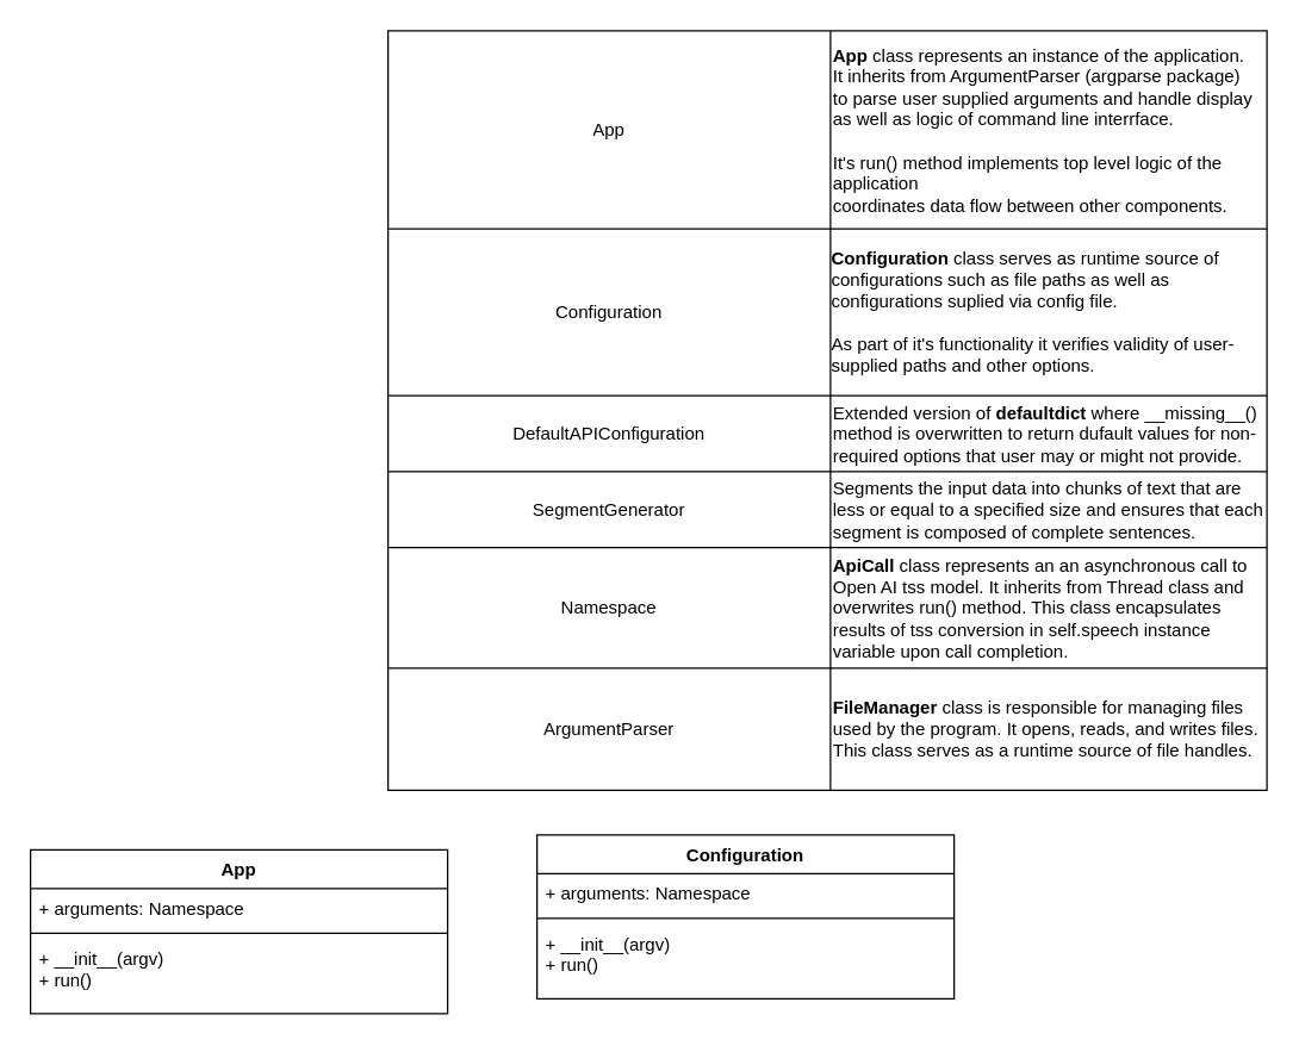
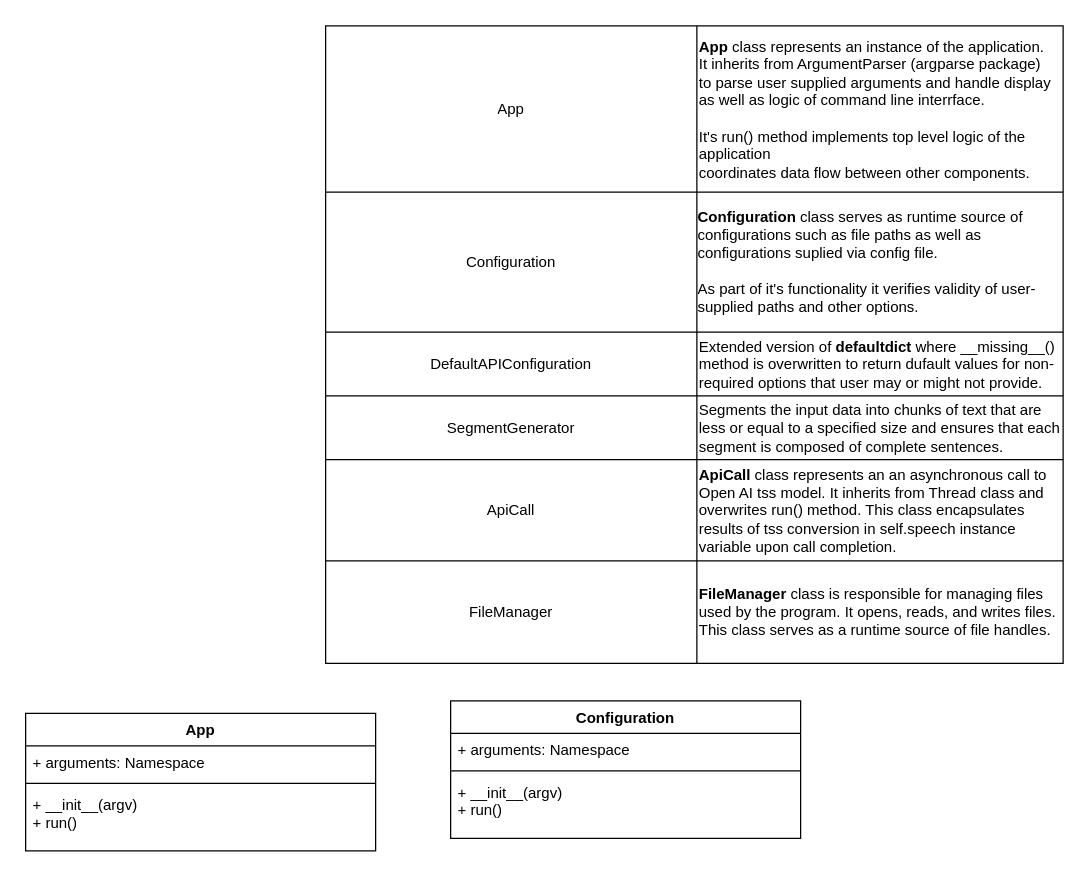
  <mxCell id="0" />
  <mxCell id="1" parent="0" />
  <mxCell id="2" value="App&lt;br&gt;" style="swimlane;fontStyle=1;align=center;verticalAlign=top;childLayout=stackLayout;horizontal=1;startSize=26;horizontalStack=0;resizeParent=1;resizeParentMax=0;resizeLast=0;collapsible=1;marginBottom=0;whiteSpace=wrap;html=1;" parent="1" vertex="1"><mxGeometry x="20" y="570" width="280" height="110" as="geometry" /></mxCell>
  <mxCell id="3" value="+ arguments: Namespace" style="text;strokeColor=none;fillColor=none;align=left;verticalAlign=top;spacingLeft=4;spacingRight=4;overflow=hidden;rotatable=0;points=[[0,0.5],[1,0.5]];portConstraint=eastwest;whiteSpace=wrap;html=1;" parent="2" vertex="1"><mxGeometry y="26" width="280" height="26" as="geometry" /></mxCell>
  <mxCell id="4" value="" style="line;strokeWidth=1;fillColor=none;align=left;verticalAlign=middle;spacingTop=-1;spacingLeft=3;spacingRight=3;rotatable=0;labelPosition=right;points=[];portConstraint=eastwest;strokeColor=inherit;" parent="2" vertex="1"><mxGeometry y="52" width="280" height="8" as="geometry" /></mxCell>
  <mxCell id="5" value="+ __init__(argv)&lt;br&gt;+ run()" style="text;strokeColor=none;fillColor=none;align=left;verticalAlign=top;spacingLeft=4;spacingRight=4;overflow=hidden;rotatable=0;points=[[0,0.5],[1,0.5]];portConstraint=eastwest;whiteSpace=wrap;html=1;" parent="2" vertex="1"><mxGeometry y="60" width="280" height="50" as="geometry" /></mxCell>
  <mxCell id="6" value="Configuration" style="swimlane;fontStyle=1;align=center;verticalAlign=top;childLayout=stackLayout;horizontal=1;startSize=26;horizontalStack=0;resizeParent=1;resizeParentMax=0;resizeLast=0;collapsible=1;marginBottom=0;whiteSpace=wrap;html=1;" parent="1" vertex="1"><mxGeometry x="360" y="560" width="280" height="110" as="geometry" /></mxCell>
  <mxCell id="7" value="+ arguments: Namespace" style="text;strokeColor=none;fillColor=none;align=left;verticalAlign=top;spacingLeft=4;spacingRight=4;overflow=hidden;rotatable=0;points=[[0,0.5],[1,0.5]];portConstraint=eastwest;whiteSpace=wrap;html=1;" parent="6" vertex="1"><mxGeometry y="26" width="280" height="26" as="geometry" /></mxCell>
  <mxCell id="8" value="" style="line;strokeWidth=1;fillColor=none;align=left;verticalAlign=middle;spacingTop=-1;spacingLeft=3;spacingRight=3;rotatable=0;labelPosition=right;points=[];portConstraint=eastwest;strokeColor=inherit;" parent="6" vertex="1"><mxGeometry y="52" width="280" height="8" as="geometry" /></mxCell>
  <mxCell id="9" value="+ __init__(argv)&lt;br&gt;+ run()" style="text;strokeColor=none;fillColor=none;align=left;verticalAlign=top;spacingLeft=4;spacingRight=4;overflow=hidden;rotatable=0;points=[[0,0.5],[1,0.5]];portConstraint=eastwest;whiteSpace=wrap;html=1;" parent="6" vertex="1"><mxGeometry y="60" width="280" height="50" as="geometry" /></mxCell>
  <mxCell id="10" value="" style="shape=table;startSize=0;container=1;collapsible=0;childLayout=tableLayout;" parent="1" vertex="1"><mxGeometry x="260" y="20" width="590" height="510" as="geometry" /></mxCell>
  <mxCell id="11" value="" style="shape=tableRow;horizontal=0;startSize=0;swimlaneHead=0;swimlaneBody=0;strokeColor=inherit;top=0;left=0;bottom=0;right=0;collapsible=0;dropTarget=0;fillColor=none;points=[[0,0.5],[1,0.5]];portConstraint=eastwest;" parent="10" vertex="1"><mxGeometry width="590" height="133" as="geometry" /></mxCell>
  <mxCell id="12" value="App" style="shape=partialRectangle;html=1;whiteSpace=wrap;connectable=0;strokeColor=inherit;overflow=hidden;fillColor=none;top=0;left=0;bottom=0;right=0;pointerEvents=1;" parent="11" vertex="1"><mxGeometry width="297" height="133" as="geometry"><mxRectangle width="297" height="133" as="alternateBounds" /></mxGeometry></mxCell>
  <mxCell id="13" value="&lt;b style=&quot;border-color: var(--border-color);&quot;&gt;App&lt;/b&gt;&amp;nbsp;class represents an instance of the application.&lt;br style=&quot;border-color: var(--border-color);&quot;&gt;&lt;span style=&quot;&quot;&gt;It inherits from ArgumentParser (argparse package)&lt;/span&gt;&lt;br style=&quot;border-color: var(--border-color);&quot;&gt;&lt;span style=&quot;&quot;&gt;to parse user supplied arguments and handle display&lt;/span&gt;&lt;br style=&quot;border-color: var(--border-color);&quot;&gt;&lt;span style=&quot;&quot;&gt;as well as logic of command line interrface.&amp;nbsp;&lt;/span&gt;&lt;br style=&quot;border-color: var(--border-color);&quot;&gt;&lt;div style=&quot;border-color: var(--border-color);&quot;&gt;&lt;br style=&quot;border-color: var(--border-color);&quot;&gt;&lt;/div&gt;&lt;span style=&quot;&quot;&gt;It's run() method implements top level logic of the application&amp;nbsp;&lt;/span&gt;&lt;br style=&quot;border-color: var(--border-color);&quot;&gt;&lt;span style=&quot;&quot;&gt;coordinates data flow between other components.&amp;nbsp;&lt;/span&gt;" style="shape=partialRectangle;html=1;whiteSpace=wrap;connectable=0;strokeColor=inherit;overflow=hidden;fillColor=none;top=0;left=0;bottom=0;right=0;pointerEvents=1;align=left;" parent="11" vertex="1"><mxGeometry x="297" width="293" height="133" as="geometry"><mxRectangle width="293" height="133" as="alternateBounds" /></mxGeometry></mxCell>
  <mxCell id="14" value="" style="shape=tableRow;horizontal=0;startSize=0;swimlaneHead=0;swimlaneBody=0;strokeColor=inherit;top=0;left=0;bottom=0;right=0;collapsible=0;dropTarget=0;fillColor=none;points=[[0,0.5],[1,0.5]];portConstraint=eastwest;" parent="10" vertex="1"><mxGeometry y="133" width="590" height="112" as="geometry" /></mxCell>
  <mxCell id="15" value="Configuration" style="shape=partialRectangle;html=1;whiteSpace=wrap;connectable=0;strokeColor=inherit;overflow=hidden;fillColor=none;top=0;left=0;bottom=0;right=0;pointerEvents=1;" parent="14" vertex="1"><mxGeometry width="297" height="112" as="geometry"><mxRectangle width="297" height="112" as="alternateBounds" /></mxGeometry></mxCell>
  <mxCell id="16" value="&lt;div style=&quot;border-color: var(--border-color); text-align: left;&quot;&gt;&lt;b style=&quot;border-color: var(--border-color);&quot;&gt;Configuration&lt;/b&gt;&amp;nbsp;class serves as runtime source of configurations&amp;nbsp;&lt;span style=&quot;background-color: initial;&quot;&gt;such as file paths as well as configurations suplied via config file.&lt;/span&gt;&lt;/div&gt;&lt;div style=&quot;border-color: var(--border-color); text-align: left;&quot;&gt;&lt;br style=&quot;border-color: var(--border-color);&quot;&gt;&lt;/div&gt;&lt;div style=&quot;border-color: var(--border-color); text-align: left;&quot;&gt;&lt;span style=&quot;border-color: var(--border-color); background-color: initial;&quot;&gt;As part of it's functionality it verifies validity of user-supplied paths&amp;nbsp;&lt;/span&gt;&lt;span style=&quot;background-color: initial;&quot;&gt;and other options.&lt;/span&gt;&lt;/div&gt;" style="shape=partialRectangle;html=1;whiteSpace=wrap;connectable=0;strokeColor=inherit;overflow=hidden;fillColor=none;top=0;left=0;bottom=0;right=0;pointerEvents=1;" parent="14" vertex="1"><mxGeometry x="297" width="293" height="112" as="geometry"><mxRectangle width="293" height="112" as="alternateBounds" /></mxGeometry></mxCell>
  <mxCell id="17" value="" style="shape=tableRow;horizontal=0;startSize=0;swimlaneHead=0;swimlaneBody=0;strokeColor=inherit;top=0;left=0;bottom=0;right=0;collapsible=0;dropTarget=0;fillColor=none;points=[[0,0.5],[1,0.5]];portConstraint=eastwest;" parent="10" vertex="1"><mxGeometry y="245" width="590" height="51" as="geometry" /></mxCell>
  <mxCell id="18" value="DefaultAPIConfiguration" style="shape=partialRectangle;html=1;whiteSpace=wrap;connectable=0;strokeColor=inherit;overflow=hidden;fillColor=none;top=0;left=0;bottom=0;right=0;pointerEvents=1;" parent="17" vertex="1"><mxGeometry width="297" height="51" as="geometry"><mxRectangle width="297" height="51" as="alternateBounds" /></mxGeometry></mxCell>
  <mxCell id="19" value="Extended version of &lt;b&gt;defaultdict &lt;/b&gt;where __missing__()&lt;br&gt;method is overwritten to return dufault values for non-required options that user may or might not provide." style="shape=partialRectangle;html=1;whiteSpace=wrap;connectable=0;strokeColor=inherit;overflow=hidden;fillColor=none;top=0;left=0;bottom=0;right=0;pointerEvents=1;align=left;" parent="17" vertex="1"><mxGeometry x="297" width="293" height="51" as="geometry"><mxRectangle width="293" height="51" as="alternateBounds" /></mxGeometry></mxCell>
  <mxCell id="20" value="" style="shape=tableRow;horizontal=0;startSize=0;swimlaneHead=0;swimlaneBody=0;strokeColor=inherit;top=0;left=0;bottom=0;right=0;collapsible=0;dropTarget=0;fillColor=none;points=[[0,0.5],[1,0.5]];portConstraint=eastwest;" parent="10" vertex="1"><mxGeometry y="296" width="590" height="51" as="geometry" /></mxCell>
  <mxCell id="21" value="SegmentGenerator" style="shape=partialRectangle;html=1;whiteSpace=wrap;connectable=0;strokeColor=inherit;overflow=hidden;fillColor=none;top=0;left=0;bottom=0;right=0;pointerEvents=1;" parent="20" vertex="1"><mxGeometry width="297" height="51" as="geometry"><mxRectangle width="297" height="51" as="alternateBounds" /></mxGeometry></mxCell>
  <mxCell id="22" value="Segments the input data into chunks of text that are less or equal to a specified size and ensures that each segment is composed of complete sentences." style="shape=partialRectangle;html=1;whiteSpace=wrap;connectable=0;strokeColor=inherit;overflow=hidden;fillColor=none;top=0;left=0;bottom=0;right=0;pointerEvents=1;align=left;" parent="20" vertex="1"><mxGeometry x="297" width="293" height="51" as="geometry"><mxRectangle width="293" height="51" as="alternateBounds" /></mxGeometry></mxCell>
  <mxCell id="23" value="" style="shape=tableRow;horizontal=0;startSize=0;swimlaneHead=0;swimlaneBody=0;strokeColor=inherit;top=0;left=0;bottom=0;right=0;collapsible=0;dropTarget=0;fillColor=none;points=[[0,0.5],[1,0.5]];portConstraint=eastwest;" parent="10" vertex="1"><mxGeometry y="347" width="590" height="81" as="geometry" /></mxCell>
- <mxCell id="24" value="Namespace" style="shape=partialRectangle;html=1;whiteSpace=wrap;connectable=0;strokeColor=inherit;overflow=hidden;fillColor=none;top=0;left=0;bottom=0;right=0;pointerEvents=1;" parent="23" vertex="1"><mxGeometry width="297" height="81" as="geometry"><mxRectangle width="297" height="81" as="alternateBounds" /></mxGeometry></mxCell>
+ <mxCell id="24" value="ApiCall" style="shape=partialRectangle;html=1;whiteSpace=wrap;connectable=0;strokeColor=inherit;overflow=hidden;fillColor=none;top=0;left=0;bottom=0;right=0;pointerEvents=1;" parent="23" vertex="1"><mxGeometry width="297" height="81" as="geometry"><mxRectangle width="297" height="81" as="alternateBounds" /></mxGeometry></mxCell>
  <mxCell id="25" value="&lt;b&gt;ApiCall&lt;/b&gt; class represents an an asynchronous call to Open AI tss model. It inherits from Thread class and overwrites run() method. This class encapsulates results of tss conversion in self.speech instance variable upon call completion." style="shape=partialRectangle;html=1;whiteSpace=wrap;connectable=0;strokeColor=inherit;overflow=hidden;fillColor=none;top=0;left=0;bottom=0;right=0;pointerEvents=1;align=left;" parent="23" vertex="1"><mxGeometry x="297" width="293" height="81" as="geometry"><mxRectangle width="293" height="81" as="alternateBounds" /></mxGeometry></mxCell>
  <mxCell id="26" style="shape=tableRow;horizontal=0;startSize=0;swimlaneHead=0;swimlaneBody=0;strokeColor=inherit;top=0;left=0;bottom=0;right=0;collapsible=0;dropTarget=0;fillColor=none;points=[[0,0.5],[1,0.5]];portConstraint=eastwest;" vertex="1" parent="10"><mxGeometry y="428" width="590" height="82" as="geometry" /></mxCell>
- <mxCell id="27" value="ArgumentParser" style="shape=partialRectangle;html=1;whiteSpace=wrap;connectable=0;strokeColor=inherit;overflow=hidden;fillColor=none;top=0;left=0;bottom=0;right=0;pointerEvents=1;" vertex="1" parent="26"><mxGeometry width="297" height="82" as="geometry"><mxRectangle width="297" height="82" as="alternateBounds" /></mxGeometry></mxCell>
+ <mxCell id="27" value="FileManager" style="shape=partialRectangle;html=1;whiteSpace=wrap;connectable=0;strokeColor=inherit;overflow=hidden;fillColor=none;top=0;left=0;bottom=0;right=0;pointerEvents=1;" vertex="1" parent="26"><mxGeometry width="297" height="82" as="geometry"><mxRectangle width="297" height="82" as="alternateBounds" /></mxGeometry></mxCell>
  <mxCell id="28" value="&lt;b&gt;FileManager&lt;/b&gt; class is responsible for managing files used by the program. It opens, reads, and writes files. This class serves as a runtime source of file handles." style="shape=partialRectangle;html=1;whiteSpace=wrap;connectable=0;strokeColor=inherit;overflow=hidden;fillColor=none;top=0;left=0;bottom=0;right=0;pointerEvents=1;align=left;" vertex="1" parent="26"><mxGeometry x="297" width="293" height="82" as="geometry"><mxRectangle width="293" height="82" as="alternateBounds" /></mxGeometry></mxCell>
